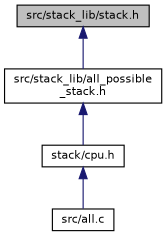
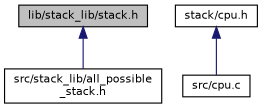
  digraph {
    node [color=black fillcolor=white fontname=Helvetica fontsize=10 shape=record style=filled]
    edge [color=midnightblue dir=back fontname=Helvetica fontsize=10 labelfontname=Helvetica labelfontsize=10 style=solid]
-   n1 [fillcolor=grey75 fontcolor=black height=0.2 label="src/stack_lib/stack.h" width=0.4]
+   n1 [fillcolor=grey75 fontcolor=black height=0.2 label="lib/stack_lib/stack.h" width=0.4]
    n2 [height=0.2 label="src/stack_lib/all_possible\l_stack.h" width=0.4]
    n3 [height=0.2 label="stack/cpu.h" width=0.4]
-   n4 [height=0.2 label="src/all.c" width=0.4]
+   n4 [height=0.2 label="src/cpu.c" width=0.4]
    n1 -> n2
-   n2 -> n3
    n3 -> n4
  }
